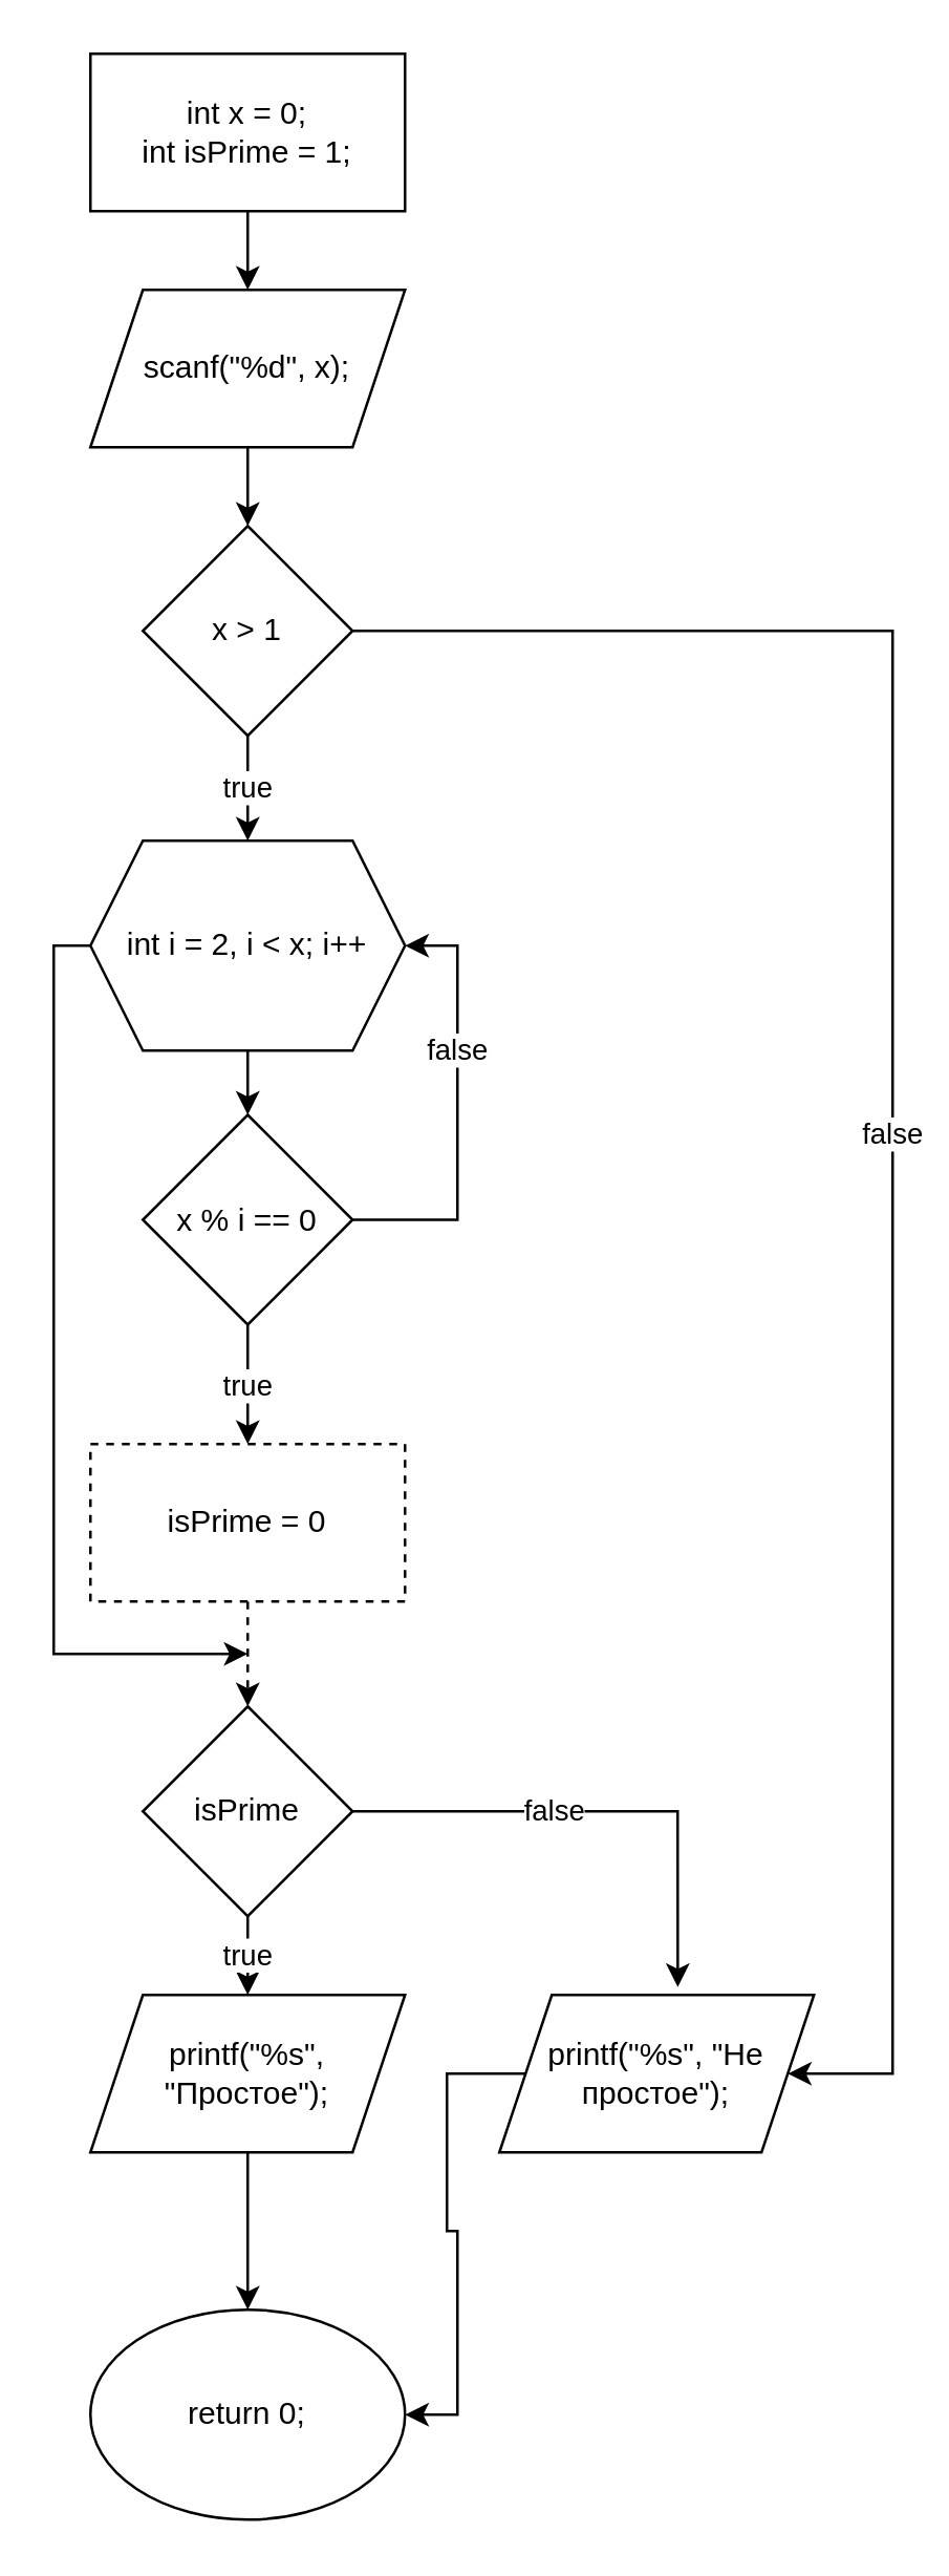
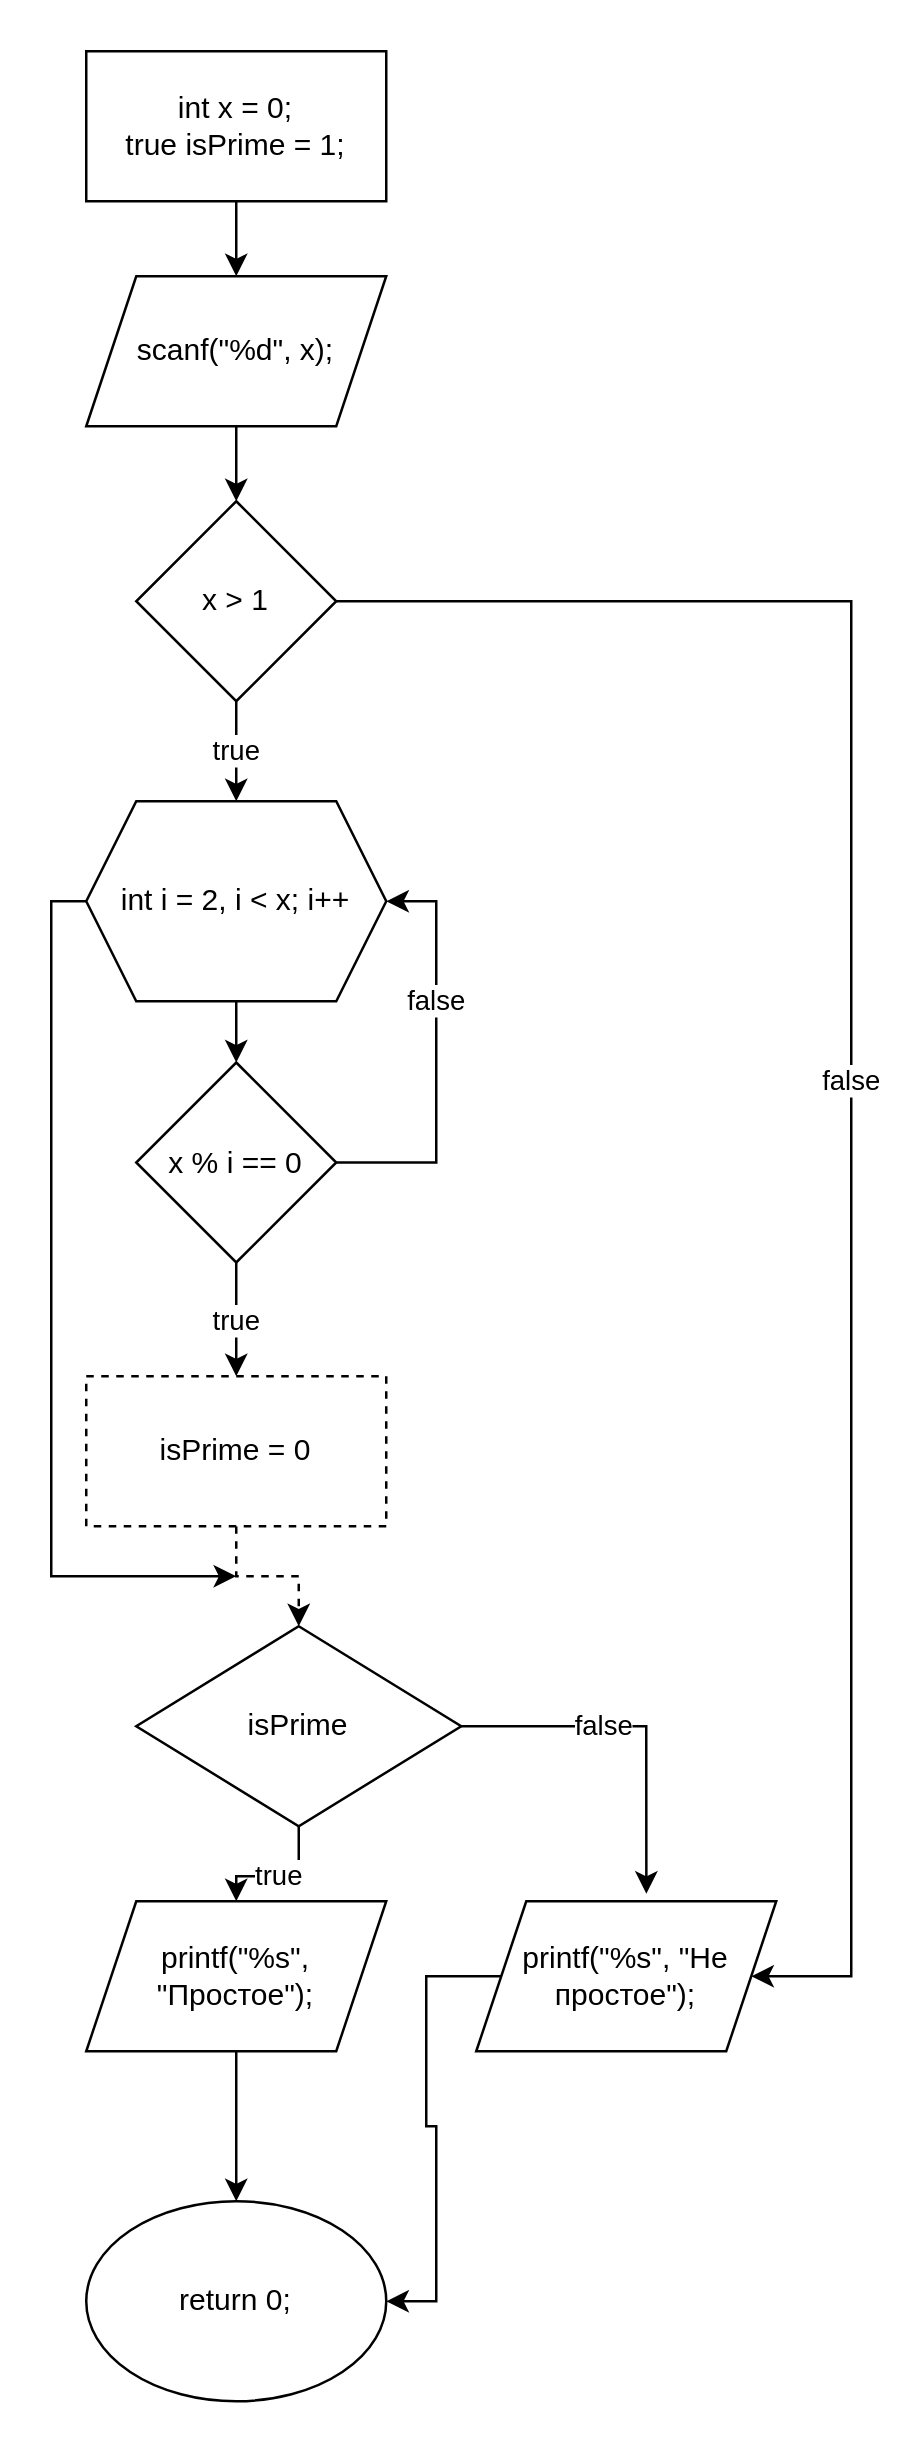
  <mxCell id="0" />
  <mxCell id="1" parent="0" />
  <mxCell id="2" style="edgeStyle=orthogonalEdgeStyle;rounded=0;orthogonalLoop=1;jettySize=auto;html=1;entryX=0.5;entryY=0;entryDx=0;entryDy=0;" edge="1" parent="1" source="3" target="5"><mxGeometry relative="1" as="geometry" /></mxCell>
- <mxCell id="3" value="int x = 0;&lt;br&gt;int isPrime = 1;" style="rounded=0;whiteSpace=wrap;html=1;" vertex="1" parent="1"><mxGeometry x="34" y="20" width="120" height="60" as="geometry" /></mxCell>
+ <mxCell id="3" value="int x = 0;&lt;br&gt;true isPrime = 1;" style="rounded=0;whiteSpace=wrap;html=1;" vertex="1" parent="1"><mxGeometry x="34" y="20" width="120" height="60" as="geometry" /></mxCell>
  <mxCell id="4" style="edgeStyle=orthogonalEdgeStyle;rounded=0;orthogonalLoop=1;jettySize=auto;html=1;entryX=0.5;entryY=0;entryDx=0;entryDy=0;" edge="1" parent="1" source="5" target="8"><mxGeometry relative="1" as="geometry" /></mxCell>
  <mxCell id="5" value="scanf(&quot;%d&quot;, x);" style="shape=parallelogram;perimeter=parallelogramPerimeter;whiteSpace=wrap;html=1;fixedSize=1;" vertex="1" parent="1"><mxGeometry x="34" y="110" width="120" height="60" as="geometry" /></mxCell>
  <mxCell id="6" value="false" style="edgeStyle=orthogonalEdgeStyle;rounded=0;orthogonalLoop=1;jettySize=auto;html=1;entryX=1;entryY=0.5;entryDx=0;entryDy=0;" edge="1" parent="1" source="8" target="24"><mxGeometry relative="1" as="geometry"><Array as="points"><mxPoint x="340" y="240" /><mxPoint x="340" y="790" /></Array></mxGeometry></mxCell>
  <mxCell id="7" value="true" style="edgeStyle=orthogonalEdgeStyle;rounded=0;orthogonalLoop=1;jettySize=auto;html=1;entryX=0.5;entryY=0;entryDx=0;entryDy=0;" edge="1" parent="1" source="8" target="11"><mxGeometry relative="1" as="geometry" /></mxCell>
  <mxCell id="8" value="x &amp;gt; 1" style="rhombus;whiteSpace=wrap;html=1;" vertex="1" parent="1"><mxGeometry x="54" y="200" width="80" height="80" as="geometry" /></mxCell>
  <mxCell id="9" style="edgeStyle=orthogonalEdgeStyle;rounded=0;orthogonalLoop=1;jettySize=auto;html=1;entryX=0.5;entryY=0;entryDx=0;entryDy=0;" edge="1" parent="1" source="11" target="14"><mxGeometry relative="1" as="geometry" /></mxCell>
  <mxCell id="10" style="edgeStyle=orthogonalEdgeStyle;rounded=0;orthogonalLoop=1;jettySize=auto;html=1;" edge="1" parent="1" source="11"><mxGeometry relative="1" as="geometry"><mxPoint x="94" y="630" as="targetPoint" /><Array as="points"><mxPoint x="20" y="360" /><mxPoint x="20" y="630" /></Array></mxGeometry></mxCell>
  <mxCell id="11" value="int i = 2, i &amp;lt; x; i++" style="shape=hexagon;perimeter=hexagonPerimeter2;whiteSpace=wrap;html=1;fixedSize=1;" vertex="1" parent="1"><mxGeometry x="34" y="320" width="120" height="80" as="geometry" /></mxCell>
  <mxCell id="12" value="false" style="edgeStyle=orthogonalEdgeStyle;rounded=0;orthogonalLoop=1;jettySize=auto;html=1;entryX=1;entryY=0.5;entryDx=0;entryDy=0;" edge="1" parent="1" source="14" target="11"><mxGeometry x="0.271" relative="1" as="geometry"><Array as="points"><mxPoint x="174" y="465" /><mxPoint x="174" y="360" /></Array><mxPoint as="offset" /></mxGeometry></mxCell>
  <mxCell id="13" value="true" style="edgeStyle=orthogonalEdgeStyle;rounded=0;orthogonalLoop=1;jettySize=auto;html=1;entryX=0.5;entryY=0;entryDx=0;entryDy=0;" edge="1" parent="1" source="14" target="16"><mxGeometry relative="1" as="geometry" /></mxCell>
  <mxCell id="14" value="x % i == 0" style="rhombus;whiteSpace=wrap;html=1;" vertex="1" parent="1"><mxGeometry x="54" y="424.5" width="80" height="80" as="geometry" /></mxCell>
  <mxCell id="15" style="edgeStyle=orthogonalEdgeStyle;rounded=0;orthogonalLoop=1;jettySize=auto;html=1;entryX=0.5;entryY=0;entryDx=0;entryDy=0;dashed=1;" edge="1" parent="1" source="16" target="20"><mxGeometry relative="1" as="geometry" /></mxCell>
  <mxCell id="16" value="isPrime = 0" style="rounded=0;whiteSpace=wrap;html=1;dashed=1;" vertex="1" parent="1"><mxGeometry x="34" y="550" width="120" height="60" as="geometry" /></mxCell>
  <mxCell id="17" value="true" style="edgeStyle=orthogonalEdgeStyle;rounded=0;orthogonalLoop=1;jettySize=auto;html=1;entryX=0.5;entryY=0;entryDx=0;entryDy=0;" edge="1" parent="1" source="20" target="22"><mxGeometry relative="1" as="geometry" /></mxCell>
  <mxCell id="18" style="edgeStyle=orthogonalEdgeStyle;rounded=0;orthogonalLoop=1;jettySize=auto;html=1;entryX=0.567;entryY=-0.05;entryDx=0;entryDy=0;entryPerimeter=0;" edge="1" parent="1" source="20" target="24"><mxGeometry relative="1" as="geometry" /></mxCell>
  <mxCell id="19" value="false" style="edgeLabel;html=1;align=center;verticalAlign=middle;resizable=0;points=[];" vertex="1" connectable="0" parent="18"><mxGeometry x="-0.204" y="1" relative="1" as="geometry"><mxPoint as="offset" /></mxGeometry></mxCell>
- <mxCell id="20" value="isPrime" style="rhombus;whiteSpace=wrap;html=1;" vertex="1" parent="1"><mxGeometry x="54" y="650" width="80" height="80" as="geometry" /></mxCell>
+ <mxCell id="20" value="isPrime" style="rhombus;whiteSpace=wrap;html=1;" vertex="1" parent="1"><mxGeometry x="54" y="650" width="130" height="80" as="geometry" /></mxCell>
  <mxCell id="21" style="edgeStyle=orthogonalEdgeStyle;rounded=0;orthogonalLoop=1;jettySize=auto;html=1;entryX=0.5;entryY=0;entryDx=0;entryDy=0;" edge="1" parent="1" source="22" target="25"><mxGeometry relative="1" as="geometry" /></mxCell>
  <mxCell id="22" value="printf(&quot;%s&quot;, &quot;Простое&quot;);" style="shape=parallelogram;perimeter=parallelogramPerimeter;whiteSpace=wrap;html=1;fixedSize=1;" vertex="1" parent="1"><mxGeometry x="34" y="760" width="120" height="60" as="geometry" /></mxCell>
  <mxCell id="23" style="edgeStyle=orthogonalEdgeStyle;rounded=0;orthogonalLoop=1;jettySize=auto;html=1;entryX=1;entryY=0.5;entryDx=0;entryDy=0;" edge="1" parent="1" source="24" target="25"><mxGeometry relative="1" as="geometry" /></mxCell>
  <mxCell id="24" value="&lt;span&gt;printf(&quot;%s&quot;, &quot;Не простое&quot;);&lt;/span&gt;" style="shape=parallelogram;perimeter=parallelogramPerimeter;whiteSpace=wrap;html=1;fixedSize=1;" vertex="1" parent="1"><mxGeometry x="190" y="760" width="120" height="60" as="geometry" /></mxCell>
  <mxCell id="25" value="return 0;" style="ellipse;whiteSpace=wrap;html=1;" vertex="1" parent="1"><mxGeometry x="34" y="880" width="120" height="80" as="geometry" /></mxCell>
